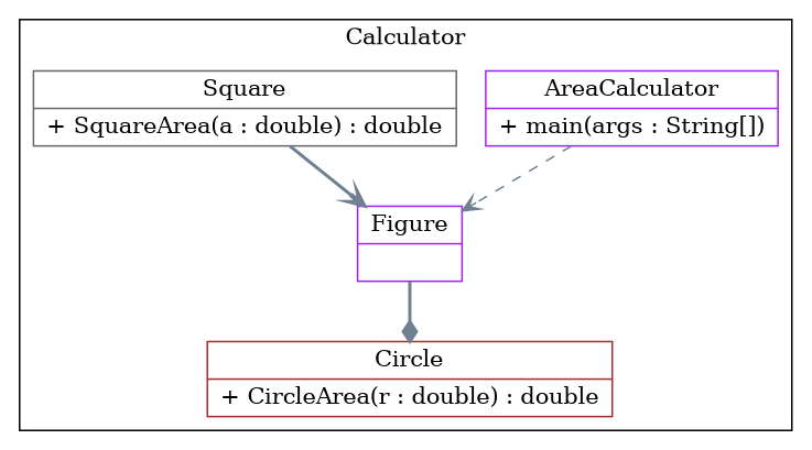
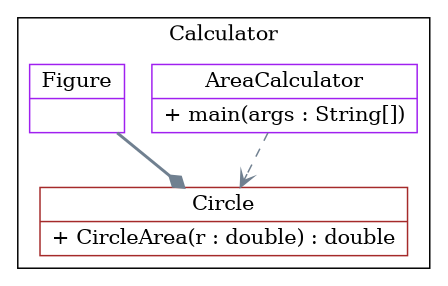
  digraph {
    node [color=purple shape=record]
    edge [arrowhead=vee color=slategray fontsize=11 style=bold]
    n1 [label="{AreaCalculator | + main(args : String[])\l}"]
    n2 [color=brown label="{Circle | + CircleArea(r : double) : double\l}"]
    n3 [label="{Figure | }"]
-   n4 [color=gray40 label="{Square | + SquareArea(a : double) : double\l}"]
    subgraph cluster_1 {
      label=Calculator
      n1
      n2
      n3
-     n4
    }
-   n1 -> n3 [style=dashed]
+   n1 -> n2 [style=dashed]
    n3 -> n2 [arrowhead=diamond]
-   n4 -> n3
  }
